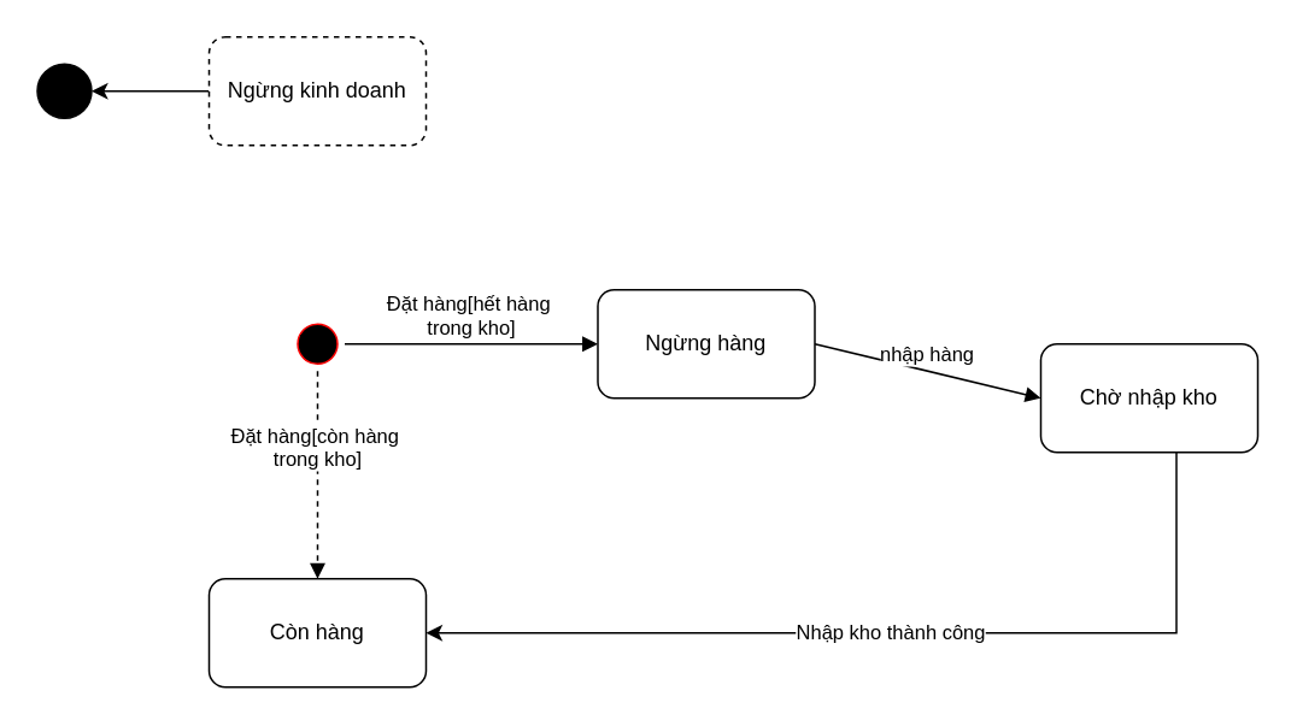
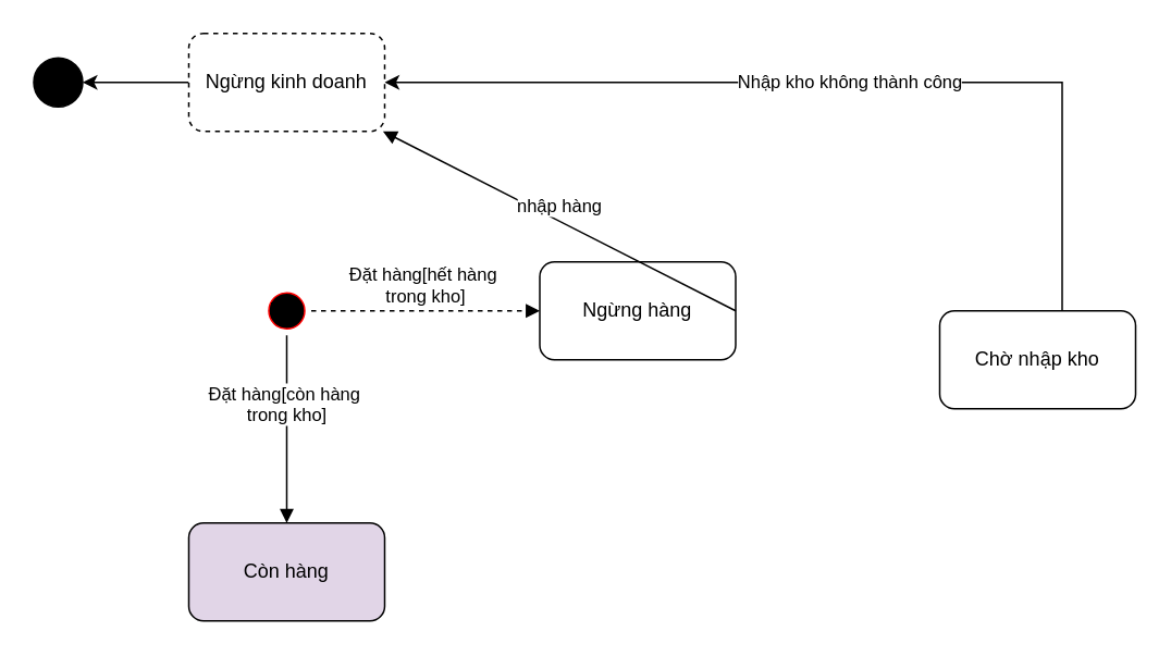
  <mxCell id="0" />
  <mxCell id="1" parent="0" />
  <mxCell id="2" value="Bắt&amp;nbsp;" style="ellipse;html=1;shape=startState;fillColor=#000000;strokeColor=#ff0000;" vertex="1" parent="1"><mxGeometry x="160" y="175" width="30" height="30" as="geometry" /></mxCell>
+ <mxCell id="3" value="Nhập kho không thành công" style="edgeStyle=orthogonalEdgeStyle;rounded=0;orthogonalLoop=1;jettySize=auto;html=1;entryX=1;entryY=0.5;entryDx=0;entryDy=0;exitX=0.5;exitY=0;exitDx=0;exitDy=0;" edge="1" parent="1" source="9" target="12"><mxGeometry relative="1" as="geometry"><Array as="points"><mxPoint x="650" y="50" /></Array></mxGeometry></mxCell>
  <mxCell id="4" value="Ngừng hàng" style="rounded=1;whiteSpace=wrap;html=1;" vertex="1" parent="1"><mxGeometry x="330" y="160" width="120" height="60" as="geometry" /></mxCell>
- <mxCell id="5" value="Đặt hàng[hết hàng&amp;nbsp;&lt;div&gt;trong kho]&lt;/div&gt;" style="html=1;verticalAlign=bottom;endArrow=block;curved=0;rounded=0;exitX=1;exitY=0.5;exitDx=0;exitDy=0;entryX=0;entryY=0.5;entryDx=0;entryDy=0;" edge="1" parent="1" source="2" target="4"><mxGeometry width="80" relative="1" as="geometry"><mxPoint x="350" y="455" as="sourcePoint" /><mxPoint x="430" y="455" as="targetPoint" /><mxPoint as="offset" /></mxGeometry></mxCell>
- <mxCell id="6" value="Đặt hàng[còn hàng&amp;nbsp;&lt;div&gt;trong kho]&lt;/div&gt;" style="html=1;verticalAlign=bottom;endArrow=block;curved=0;rounded=0;exitX=0.5;exitY=1;exitDx=0;exitDy=0;dashed=1;" edge="1" parent="1" source="2" target="7"><mxGeometry width="80" relative="1" as="geometry"><mxPoint x="270" y="300" as="sourcePoint" /><mxPoint x="175" y="300" as="targetPoint" /></mxGeometry></mxCell>
- <mxCell id="7" value="Còn hàng" style="rounded=1;whiteSpace=wrap;html=1;" vertex="1" parent="1"><mxGeometry x="115" y="320" width="120" height="60" as="geometry" /></mxCell>
- <mxCell id="8" value="Nhập kho thành công" style="edgeStyle=orthogonalEdgeStyle;rounded=0;orthogonalLoop=1;jettySize=auto;html=1;entryX=1;entryY=0.5;entryDx=0;entryDy=0;" edge="1" parent="1" source="9" target="7"><mxGeometry relative="1" as="geometry"><Array as="points"><mxPoint x="650" y="350" /></Array></mxGeometry></mxCell>
+ <mxCell id="5" value="Đặt hàng[hết hàng&amp;nbsp;&lt;div&gt;trong kho]&lt;/div&gt;" style="html=1;verticalAlign=bottom;endArrow=block;curved=0;rounded=0;exitX=1;exitY=0.5;exitDx=0;exitDy=0;entryX=0;entryY=0.5;entryDx=0;entryDy=0;dashed=1;" edge="1" parent="1" source="2" target="4"><mxGeometry width="80" relative="1" as="geometry"><mxPoint x="350" y="455" as="sourcePoint" /><mxPoint x="430" y="455" as="targetPoint" /><mxPoint as="offset" /></mxGeometry></mxCell>
+ <mxCell id="6" value="Đặt hàng[còn hàng&amp;nbsp;&lt;div&gt;trong kho]&lt;/div&gt;" style="html=1;verticalAlign=bottom;endArrow=block;curved=0;rounded=0;exitX=0.5;exitY=1;exitDx=0;exitDy=0;" edge="1" parent="1" source="2" target="7"><mxGeometry width="80" relative="1" as="geometry"><mxPoint x="270" y="300" as="sourcePoint" /><mxPoint x="175" y="300" as="targetPoint" /></mxGeometry></mxCell>
+ <mxCell id="7" value="Còn hàng" style="rounded=1;whiteSpace=wrap;html=1;fillColor=#e1d5e7;" vertex="1" parent="1"><mxGeometry x="115" y="320" width="120" height="60" as="geometry" /></mxCell>
  <mxCell id="9" value="Chờ nhập kho" style="rounded=1;whiteSpace=wrap;html=1;" vertex="1" parent="1"><mxGeometry x="575" y="190" width="120" height="60" as="geometry" /></mxCell>
- <mxCell id="10" value="nhập hàng" style="html=1;verticalAlign=bottom;endArrow=block;curved=0;rounded=0;exitX=1;exitY=0.5;exitDx=0;exitDy=0;entryX=0;entryY=0.5;entryDx=0;entryDy=0;" edge="1" parent="1" source="4" target="9"><mxGeometry width="80" relative="1" as="geometry"><mxPoint x="270" y="180" as="sourcePoint" /><mxPoint x="410" y="180" as="targetPoint" /><mxPoint as="offset" /></mxGeometry></mxCell>
+ <mxCell id="10" value="nhập hàng" style="html=1;verticalAlign=bottom;endArrow=block;curved=0;rounded=0;exitX=1;exitY=0.5;exitDx=0;exitDy=0;" edge="1" parent="1" source="4" target="12"><mxGeometry width="80" relative="1" as="geometry"><mxPoint x="270" y="180" as="sourcePoint" /><mxPoint x="410" y="180" as="targetPoint" /><mxPoint as="offset" /></mxGeometry></mxCell>
  <mxCell id="11" style="edgeStyle=orthogonalEdgeStyle;rounded=0;orthogonalLoop=1;jettySize=auto;html=1;" edge="1" parent="1" source="12"><mxGeometry relative="1" as="geometry"><mxPoint x="50" y="50" as="targetPoint" /></mxGeometry></mxCell>
  <mxCell id="12" value="Ngừng kinh doanh" style="rounded=1;whiteSpace=wrap;html=1;dashed=1;" vertex="1" parent="1"><mxGeometry x="115" y="20" width="120" height="60" as="geometry" /></mxCell>
  <mxCell id="13" value="" style="ellipse;whiteSpace=wrap;html=1;aspect=fixed;fillColor=#000000;" vertex="1" parent="1"><mxGeometry x="20" y="35" width="30" height="30" as="geometry" /></mxCell>
